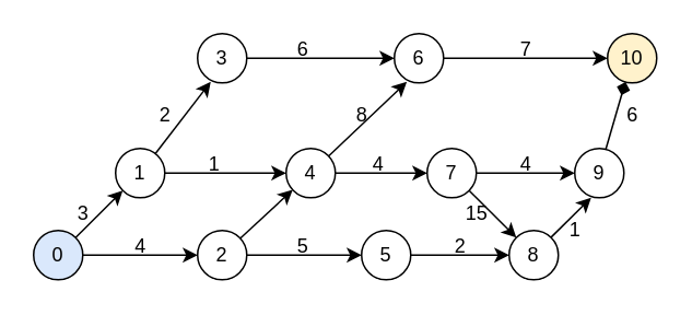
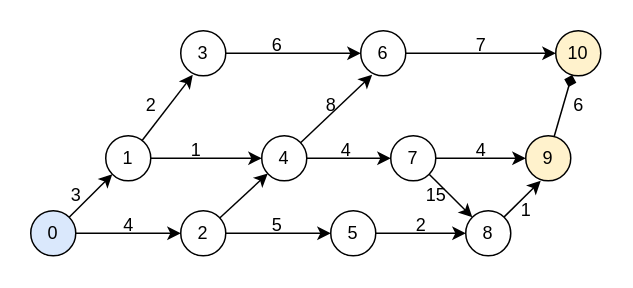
  <mxCell id="0" />
  <mxCell id="1" parent="0" />
  <mxCell id="2" style="edgeStyle=none;rounded=0;orthogonalLoop=1;jettySize=auto;html=1;entryX=0;entryY=1;entryDx=0;entryDy=0;" edge="1" parent="1" source="4" target="7"><mxGeometry relative="1" as="geometry" /></mxCell>
  <mxCell id="3" style="edgeStyle=none;rounded=0;orthogonalLoop=1;jettySize=auto;html=1;entryX=0;entryY=0.5;entryDx=0;entryDy=0;" edge="1" parent="1" source="4" target="10"><mxGeometry relative="1" as="geometry" /></mxCell>
  <mxCell id="4" value="0" style="ellipse;whiteSpace=wrap;html=1;aspect=fixed;fillColor=#dae8fc;" vertex="1" parent="1"><mxGeometry x="20" y="140" width="30" height="30" as="geometry" /></mxCell>
  <mxCell id="5" style="edgeStyle=none;rounded=0;orthogonalLoop=1;jettySize=auto;html=1;entryX=0.267;entryY=0.98;entryDx=0;entryDy=0;entryPerimeter=0;" edge="1" parent="1" source="7" target="12"><mxGeometry relative="1" as="geometry" /></mxCell>
  <mxCell id="6" style="edgeStyle=none;rounded=0;orthogonalLoop=1;jettySize=auto;html=1;entryX=0;entryY=0.5;entryDx=0;entryDy=0;" edge="1" parent="1" source="7" target="15"><mxGeometry relative="1" as="geometry" /></mxCell>
  <mxCell id="7" value="1" style="ellipse;whiteSpace=wrap;html=1;aspect=fixed;" vertex="1" parent="1"><mxGeometry x="70" y="90" width="30" height="30" as="geometry" /></mxCell>
  <mxCell id="8" style="edgeStyle=none;rounded=0;orthogonalLoop=1;jettySize=auto;html=1;entryX=0;entryY=0.5;entryDx=0;entryDy=0;" edge="1" parent="1" source="10" target="17"><mxGeometry relative="1" as="geometry" /></mxCell>
  <mxCell id="9" style="edgeStyle=none;rounded=0;orthogonalLoop=1;jettySize=auto;html=1;" edge="1" parent="1" source="10" target="15"><mxGeometry relative="1" as="geometry" /></mxCell>
  <mxCell id="10" value="2" style="ellipse;whiteSpace=wrap;html=1;aspect=fixed;" vertex="1" parent="1"><mxGeometry x="120" y="140" width="30" height="30" as="geometry" /></mxCell>
  <mxCell id="11" style="edgeStyle=none;rounded=0;orthogonalLoop=1;jettySize=auto;html=1;entryX=0;entryY=0.5;entryDx=0;entryDy=0;" edge="1" parent="1" source="12" target="19"><mxGeometry relative="1" as="geometry" /></mxCell>
  <mxCell id="12" value="3" style="ellipse;whiteSpace=wrap;html=1;aspect=fixed;" vertex="1" parent="1"><mxGeometry x="120" y="20" width="30" height="30" as="geometry" /></mxCell>
  <mxCell id="13" style="edgeStyle=none;rounded=0;orthogonalLoop=1;jettySize=auto;html=1;entryX=0.253;entryY=0.98;entryDx=0;entryDy=0;entryPerimeter=0;" edge="1" parent="1" source="15" target="19"><mxGeometry relative="1" as="geometry" /></mxCell>
  <mxCell id="14" style="edgeStyle=none;rounded=0;orthogonalLoop=1;jettySize=auto;html=1;" edge="1" parent="1" source="15" target="22"><mxGeometry relative="1" as="geometry" /></mxCell>
  <mxCell id="15" value="4" style="ellipse;whiteSpace=wrap;html=1;aspect=fixed;" vertex="1" parent="1"><mxGeometry x="174" y="90" width="30" height="30" as="geometry" /></mxCell>
  <mxCell id="16" style="edgeStyle=none;rounded=0;orthogonalLoop=1;jettySize=auto;html=1;" edge="1" parent="1" source="17" target="24"><mxGeometry relative="1" as="geometry" /></mxCell>
  <mxCell id="17" value="5" style="ellipse;whiteSpace=wrap;html=1;aspect=fixed;" vertex="1" parent="1"><mxGeometry x="220" y="140" width="30" height="30" as="geometry" /></mxCell>
  <mxCell id="18" style="edgeStyle=none;rounded=0;orthogonalLoop=1;jettySize=auto;html=1;entryX=0;entryY=0.5;entryDx=0;entryDy=0;" edge="1" parent="1" source="19" target="27"><mxGeometry relative="1" as="geometry" /></mxCell>
  <mxCell id="19" value="6" style="ellipse;whiteSpace=wrap;html=1;aspect=fixed;" vertex="1" parent="1"><mxGeometry x="240" y="20" width="30" height="30" as="geometry" /></mxCell>
  <mxCell id="20" style="edgeStyle=none;rounded=0;orthogonalLoop=1;jettySize=auto;html=1;entryX=0;entryY=0.5;entryDx=0;entryDy=0;" edge="1" parent="1" source="22" target="26"><mxGeometry relative="1" as="geometry" /></mxCell>
  <mxCell id="21" style="edgeStyle=none;rounded=0;orthogonalLoop=1;jettySize=auto;html=1;entryX=0;entryY=0;entryDx=0;entryDy=0;" edge="1" parent="1" source="22" target="24"><mxGeometry relative="1" as="geometry" /></mxCell>
  <mxCell id="22" value="7" style="ellipse;whiteSpace=wrap;html=1;aspect=fixed;" vertex="1" parent="1"><mxGeometry x="260" y="90" width="30" height="30" as="geometry" /></mxCell>
  <mxCell id="23" style="edgeStyle=none;rounded=0;orthogonalLoop=1;jettySize=auto;html=1;entryX=0.333;entryY=1;entryDx=0;entryDy=0;entryPerimeter=0;" edge="1" parent="1" source="24" target="26"><mxGeometry relative="1" as="geometry" /></mxCell>
  <mxCell id="24" value="8" style="ellipse;whiteSpace=wrap;html=1;aspect=fixed;" vertex="1" parent="1"><mxGeometry x="310" y="140" width="30" height="30" as="geometry" /></mxCell>
  <mxCell id="25" style="edgeStyle=none;rounded=0;orthogonalLoop=1;jettySize=auto;html=1;endArrow=diamond;" edge="1" parent="1" source="26" target="27"><mxGeometry relative="1" as="geometry" /></mxCell>
- <mxCell id="26" value="9" style="ellipse;whiteSpace=wrap;html=1;aspect=fixed;" vertex="1" parent="1"><mxGeometry x="350" y="90" width="30" height="30" as="geometry" /></mxCell>
+ <mxCell id="26" value="9" style="ellipse;whiteSpace=wrap;html=1;aspect=fixed;fillColor=#fff2cc;" vertex="1" parent="1"><mxGeometry x="350" y="90" width="30" height="30" as="geometry" /></mxCell>
  <mxCell id="27" value="10" style="ellipse;whiteSpace=wrap;html=1;aspect=fixed;fillColor=#fff2cc;" vertex="1" parent="1"><mxGeometry x="370" y="20" width="30" height="30" as="geometry" /></mxCell>
  <mxCell id="28" value="3" style="text;html=1;align=center;verticalAlign=middle;resizable=0;points=[];autosize=1;strokeColor=none;" vertex="1" parent="1"><mxGeometry x="40" y="120" width="20" height="20" as="geometry" /></mxCell>
  <mxCell id="29" value="2&lt;span style=&quot;color: rgba(0 , 0 , 0 , 0) ; font-family: monospace ; font-size: 0px&quot;&gt;%3CmxGraphModel%3E%3Croot%3E%3CmxCell%20id%3D%220%22%2F%3E%3CmxCell%20id%3D%221%22%20parent%3D%220%22%2F%3E%3CmxCell%20id%3D%222%22%20value%3D%223%22%20style%3D%22text%3Bhtml%3D1%3Balign%3Dcenter%3BverticalAlign%3Dmiddle%3Bresizable%3D0%3Bpoints%3D%5B%5D%3Bautosize%3D1%3BstrokeColor%3Dnone%3B%22%20vertex%3D%221%22%20parent%3D%221%22%3E%3CmxGeometry%20x%3D%22280%22%20y%3D%22430%22%20width%3D%2220%22%20height%3D%2220%22%20as%3D%22geometry%22%2F%3E%3C%2FmxCell%3E%3C%2Froot%3E%3C%2FmxGraphModel%3E&lt;/span&gt;" style="text;html=1;align=center;verticalAlign=middle;resizable=0;points=[];autosize=1;strokeColor=none;" vertex="1" parent="1"><mxGeometry x="90" y="60" width="20" height="20" as="geometry" /></mxCell>
  <mxCell id="30" value="4" style="text;html=1;align=center;verticalAlign=middle;resizable=0;points=[];autosize=1;strokeColor=none;" vertex="1" parent="1"><mxGeometry x="75" y="140" width="20" height="20" as="geometry" /></mxCell>
  <mxCell id="31" value="6" style="text;html=1;align=center;verticalAlign=middle;resizable=0;points=[];autosize=1;strokeColor=none;" vertex="1" parent="1"><mxGeometry x="174" y="20" width="20" height="20" as="geometry" /></mxCell>
  <mxCell id="32" value="1" style="text;html=1;align=center;verticalAlign=middle;resizable=0;points=[];autosize=1;strokeColor=none;" vertex="1" parent="1"><mxGeometry x="120" y="90" width="20" height="20" as="geometry" /></mxCell>
  <mxCell id="33" value="5" style="text;html=1;align=center;verticalAlign=middle;resizable=0;points=[];autosize=1;strokeColor=none;" vertex="1" parent="1"><mxGeometry x="174" y="140" width="20" height="20" as="geometry" /></mxCell>
  <mxCell id="34" value="2" style="text;html=1;align=center;verticalAlign=middle;resizable=0;points=[];autosize=1;strokeColor=none;" vertex="1" parent="1"><mxGeometry x="270" y="140" width="20" height="20" as="geometry" /></mxCell>
  <mxCell id="35" value="4" style="text;html=1;align=center;verticalAlign=middle;resizable=0;points=[];autosize=1;strokeColor=none;" vertex="1" parent="1"><mxGeometry x="220" y="90" width="20" height="20" as="geometry" /></mxCell>
  <mxCell id="36" value="8" style="text;html=1;align=center;verticalAlign=middle;resizable=0;points=[];autosize=1;strokeColor=none;" vertex="1" parent="1"><mxGeometry x="210" y="60" width="20" height="20" as="geometry" /></mxCell>
  <mxCell id="37" value="7" style="text;html=1;align=center;verticalAlign=middle;resizable=0;points=[];autosize=1;strokeColor=none;" vertex="1" parent="1"><mxGeometry x="310" y="20" width="20" height="20" as="geometry" /></mxCell>
  <mxCell id="38" value="4" style="text;html=1;align=center;verticalAlign=middle;resizable=0;points=[];autosize=1;strokeColor=none;" vertex="1" parent="1"><mxGeometry x="310" y="90" width="20" height="20" as="geometry" /></mxCell>
  <mxCell id="39" value="1" style="text;html=1;align=center;verticalAlign=middle;resizable=0;points=[];autosize=1;strokeColor=none;" vertex="1" parent="1"><mxGeometry x="340" y="130" width="20" height="20" as="geometry" /></mxCell>
  <mxCell id="40" value="15" style="text;html=1;align=center;verticalAlign=middle;resizable=0;points=[];autosize=1;strokeColor=none;" vertex="1" parent="1"><mxGeometry x="275" y="120" width="30" height="20" as="geometry" /></mxCell>
  <mxCell id="41" value="6" style="text;html=1;align=center;verticalAlign=middle;resizable=0;points=[];autosize=1;strokeColor=none;" vertex="1" parent="1"><mxGeometry x="375" y="60" width="20" height="20" as="geometry" /></mxCell>
